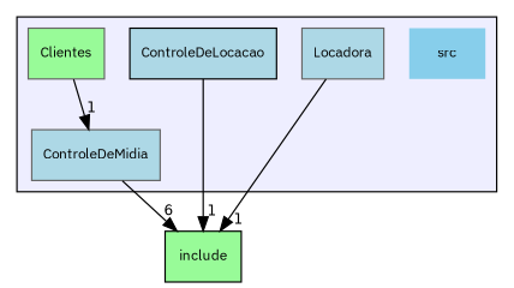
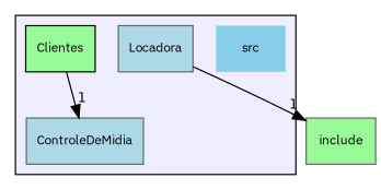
  digraph {
    compound=true
    fontname="IBM Plex Sans"
    node [color=gray40 fillcolor=lightblue fontname="IBM Plex Sans" fontsize=10 shape=box style=filled]
    edge [fontname="IBM Plex Sans" headlabel=1 labeldistance=1.5 labelfontname=Helvetica labelfontsize=10]
    n1 [fillcolor=skyblue label=src shape=plaintext]
-   n2 [fillcolor=palegreen label=Clientes]
-   n3 [color=black label=ControleDeLocacao]
+   n2 [color=black fillcolor=palegreen label=Clientes]
    n4 [label=ControleDeMidia]
    n5 [label=Locadora]
-   n6 [color=black fillcolor=palegreen label=include]
+   n6 [fillcolor=palegreen label=include]
    subgraph cluster_1 {
      bgcolor="#eeeeff"
      pencolor=black
      n1
      n2
-     n3
      n4
      n5
    }
    n2 -> n4
-   n3 -> n6
-   n4 -> n6 [headlabel=6]
    n5 -> n6
  }
